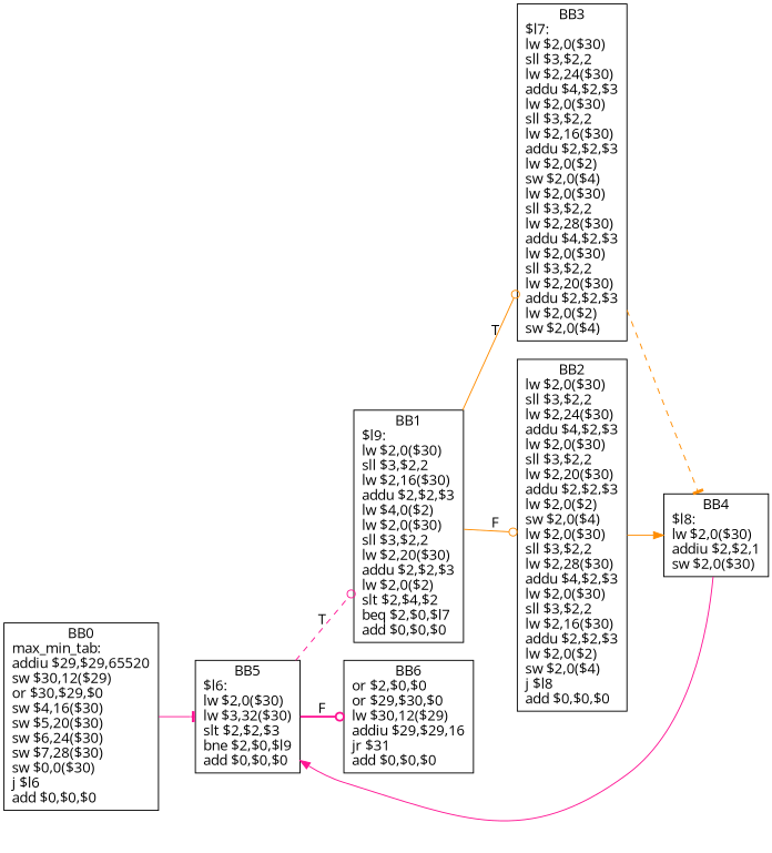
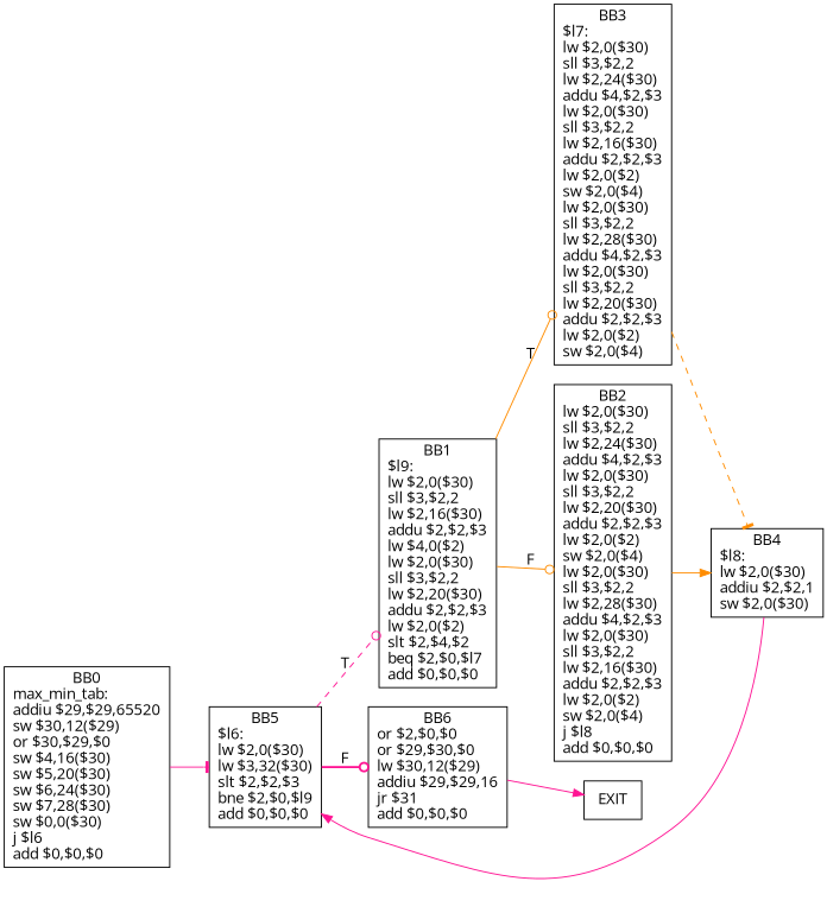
  digraph {
    rankdir=LR
    fontname="Open Sans"
    node [shape=box fontname="Open Sans"]
    edge [style=solid color=deeppink arrowhead=odot fontname="Open Sans"]
    n1 [label="BB0\nmax_min_tab:\laddiu $29,$29,65520\lsw $30,12($29)\lor $30,$29,$0\lsw $4,16($30)\lsw $5,20($30)\lsw $6,24($30)\lsw $7,28($30)\lsw $0,0($30)\lj $l6\ladd $0,$0,$0\l"]
    n2 [label="BB5\n$l6:\llw $2,0($30)\llw $3,32($30)\lslt $2,$2,$3\lbne $2,$0,$l9\ladd $0,$0,$0\l"]
    n3 [label="BB1\n$l9:\llw $2,0($30)\lsll $3,$2,2\llw $2,16($30)\laddu $2,$2,$3\llw $4,0($2)\llw $2,0($30)\lsll $3,$2,2\llw $2,20($30)\laddu $2,$2,$3\llw $2,0($2)\lslt $2,$4,$2\lbeq $2,$0,$l7\ladd $0,$0,$0\l"]
    n4 [label="BB6\nor $2,$0,$0\lor $29,$30,$0\llw $30,12($29)\laddiu $29,$29,16\ljr $31\ladd $0,$0,$0\l"]
    n5 [label="BB3\n$l7:\llw $2,0($30)\lsll $3,$2,2\llw $2,24($30)\laddu $4,$2,$3\llw $2,0($30)\lsll $3,$2,2\llw $2,16($30)\laddu $2,$2,$3\llw $2,0($2)\lsw $2,0($4)\llw $2,0($30)\lsll $3,$2,2\llw $2,28($30)\laddu $4,$2,$3\llw $2,0($30)\lsll $3,$2,2\llw $2,20($30)\laddu $2,$2,$3\llw $2,0($2)\lsw $2,0($4)\l"]
    n6 [label="BB2\nlw $2,0($30)\lsll $3,$2,2\llw $2,24($30)\laddu $4,$2,$3\llw $2,0($30)\lsll $3,$2,2\llw $2,20($30)\laddu $2,$2,$3\llw $2,0($2)\lsw $2,0($4)\llw $2,0($30)\lsll $3,$2,2\llw $2,28($30)\laddu $4,$2,$3\llw $2,0($30)\lsll $3,$2,2\llw $2,16($30)\laddu $2,$2,$3\llw $2,0($2)\lsw $2,0($4)\lj $l8\ladd $0,$0,$0\l"]
+   EXIT
    n8 [label="BB4\n$l8:\llw $2,0($30)\laddiu $2,$2,1\lsw $2,0($30)\l"]
    n1 -> n2 [arrowhead=tee]
    n2 -> n3 [label=T style=dashed]
    n2 -> n4 [label=F style=bold]
    n3 -> n5 [label=T color=darkorange]
    n3 -> n6 [label=F color=darkorange]
+   n4 -> EXIT [arrowhead=normal]
    n5 -> n8 [style=dashed color=darkorange arrowhead=tee]
    n6 -> n8 [color=darkorange arrowhead=normal]
    n8 -> n2 [arrowhead=normal]
  }
